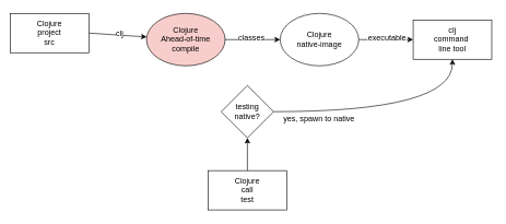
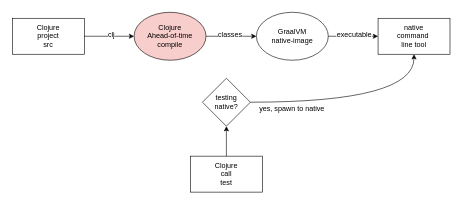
  <mxCell id="0" />
  <mxCell id="1" parent="0" />
- <mxCell id="2" value="Clojure&lt;br&gt;project&lt;br&gt;src" style="rounded=0;whiteSpace=wrap;html=1;" parent="1" vertex="1"><mxGeometry x="15" y="20" width="120" height="60" as="geometry" /></mxCell>
+ <mxCell id="2" value="Clojure&lt;br&gt;project&lt;br&gt;src" style="rounded=0;whiteSpace=wrap;html=1;" parent="1" vertex="1"><mxGeometry x="20" y="30" width="120" height="60" as="geometry" /></mxCell>
  <mxCell id="3" value="Clojure&lt;br&gt;call&lt;br&gt;test" style="rounded=0;whiteSpace=wrap;html=1;" parent="1" vertex="1"><mxGeometry x="317" y="260" width="120" height="60" as="geometry" /></mxCell>
- <mxCell id="4" value="Clojure&lt;br&gt;native-image" style="ellipse;whiteSpace=wrap;html=1;" parent="1" vertex="1"><mxGeometry x="427" y="20" width="120" height="80" as="geometry" /></mxCell>
+ <mxCell id="4" value="GraalVM&lt;br&gt;native-image" style="ellipse;whiteSpace=wrap;html=1;" parent="1" vertex="1"><mxGeometry x="427" y="20" width="120" height="80" as="geometry" /></mxCell>
  <mxCell id="5" value="Clojure&lt;br&gt;Ahead-of-time&lt;br&gt;compile" style="ellipse;whiteSpace=wrap;html=1;fillColor=#f8cecc;" parent="1" vertex="1"><mxGeometry x="223" y="20" width="120" height="80" as="geometry" /></mxCell>
  <mxCell id="6" value="" style="endArrow=classic;html=1;exitX=1;exitY=0.5;exitDx=0;exitDy=0;" parent="1" source="2" target="5" edge="1"><mxGeometry width="50" height="50" relative="1" as="geometry"><mxPoint x="170" y="190" as="sourcePoint" /><mxPoint x="220" y="140" as="targetPoint" /></mxGeometry></mxCell>
  <mxCell id="7" value="clj" style="text;html=1;resizable=0;points=[];align=center;verticalAlign=middle;labelBackgroundColor=#ffffff;" parent="6" vertex="1" connectable="0"><mxGeometry x="0.063" y="1" relative="1" as="geometry"><mxPoint y="-2.0" as="offset" /></mxGeometry></mxCell>
  <mxCell id="8" value="" style="endArrow=classic;html=1;exitX=1;exitY=0.5;exitDx=0;exitDy=0;entryX=0;entryY=0.5;entryDx=0;entryDy=0;" parent="1" source="5" target="4" edge="1"><mxGeometry width="50" height="50" relative="1" as="geometry"><mxPoint x="370" y="200" as="sourcePoint" /><mxPoint x="420" y="150" as="targetPoint" /></mxGeometry></mxCell>
  <mxCell id="9" value="classes" style="text;html=1;resizable=0;points=[];align=center;verticalAlign=middle;labelBackgroundColor=#ffffff;" parent="8" vertex="1" connectable="0"><mxGeometry x="-0.079" y="3" relative="1" as="geometry"><mxPoint as="offset" /></mxGeometry></mxCell>
- <mxCell id="10" value="clj&lt;br&gt;command&amp;nbsp;&lt;br&gt;line tool" style="rounded=0;whiteSpace=wrap;html=1;" parent="1" vertex="1"><mxGeometry x="630" y="30" width="120" height="60" as="geometry" /></mxCell>
+ <mxCell id="10" value="native&lt;br&gt;command&amp;nbsp;&lt;br&gt;line tool" style="rounded=0;whiteSpace=wrap;html=1;" parent="1" vertex="1"><mxGeometry x="630" y="30" width="120" height="60" as="geometry" /></mxCell>
  <mxCell id="11" value="" style="endArrow=classic;html=1;exitX=1;exitY=0.5;exitDx=0;exitDy=0;entryX=0;entryY=0.5;entryDx=0;entryDy=0;" parent="1" source="4" target="10" edge="1"><mxGeometry width="50" height="50" relative="1" as="geometry"><mxPoint x="540" y="180" as="sourcePoint" /><mxPoint x="590" y="130" as="targetPoint" /></mxGeometry></mxCell>
  <mxCell id="12" value="executable" style="text;html=1;resizable=0;points=[];align=center;verticalAlign=middle;labelBackgroundColor=#ffffff;" parent="11" vertex="1" connectable="0"><mxGeometry x="0.01" relative="1" as="geometry"><mxPoint y="-3.0" as="offset" /></mxGeometry></mxCell>
  <mxCell id="13" value="testing&lt;br&gt;native?" style="rhombus;whiteSpace=wrap;html=1;" parent="1" vertex="1"><mxGeometry x="337" y="130" width="80" height="80" as="geometry" /></mxCell>
  <mxCell id="14" value="" style="endArrow=classic;html=1;exitX=1;exitY=0.5;exitDx=0;exitDy=0;entryX=0.5;entryY=1;entryDx=0;entryDy=0;edgeStyle=orthogonalEdgeStyle;curved=1;" parent="1" source="13" target="10" edge="1"><mxGeometry width="50" height="50" relative="1" as="geometry"><mxPoint x="490" y="210" as="sourcePoint" /><mxPoint x="540" y="160" as="targetPoint" /></mxGeometry></mxCell>
  <mxCell id="15" value="yes, spawn to native" style="text;html=1;resizable=0;points=[];align=center;verticalAlign=middle;labelBackgroundColor=#ffffff;" parent="14" vertex="1" connectable="0"><mxGeometry x="-0.332" y="8" relative="1" as="geometry"><mxPoint x="-49.5" y="18" as="offset" /></mxGeometry></mxCell>
  <mxCell id="16" value="" style="endArrow=classic;html=1;exitX=0.5;exitY=0;exitDx=0;exitDy=0;entryX=0.5;entryY=1;entryDx=0;entryDy=0;" parent="1" source="3" target="13" edge="1"><mxGeometry width="50" height="50" relative="1" as="geometry"><mxPoint x="30" y="440" as="sourcePoint" /><mxPoint x="80" y="390" as="targetPoint" /></mxGeometry></mxCell>
